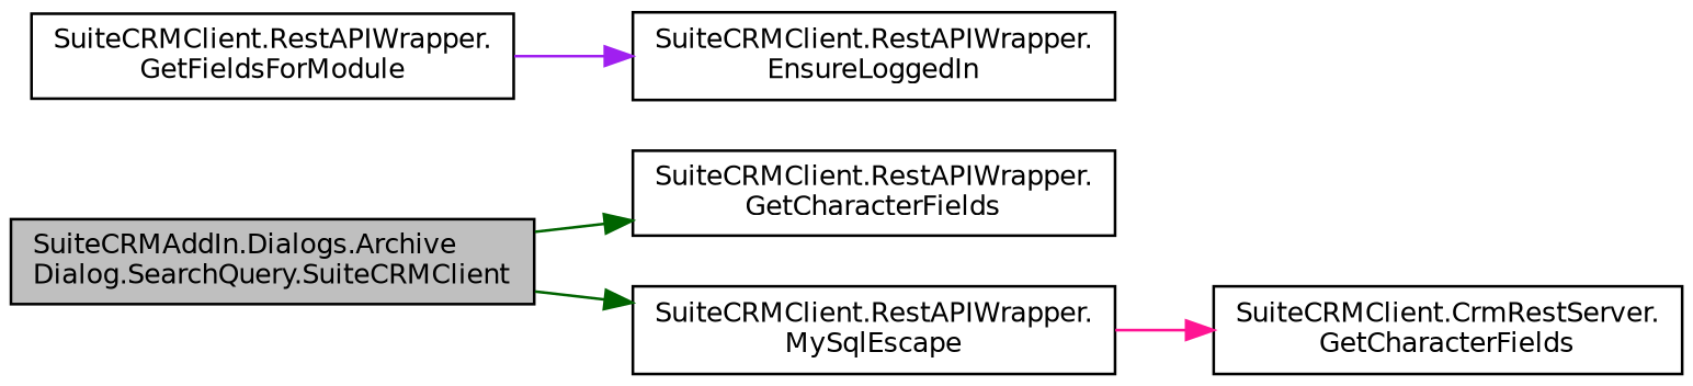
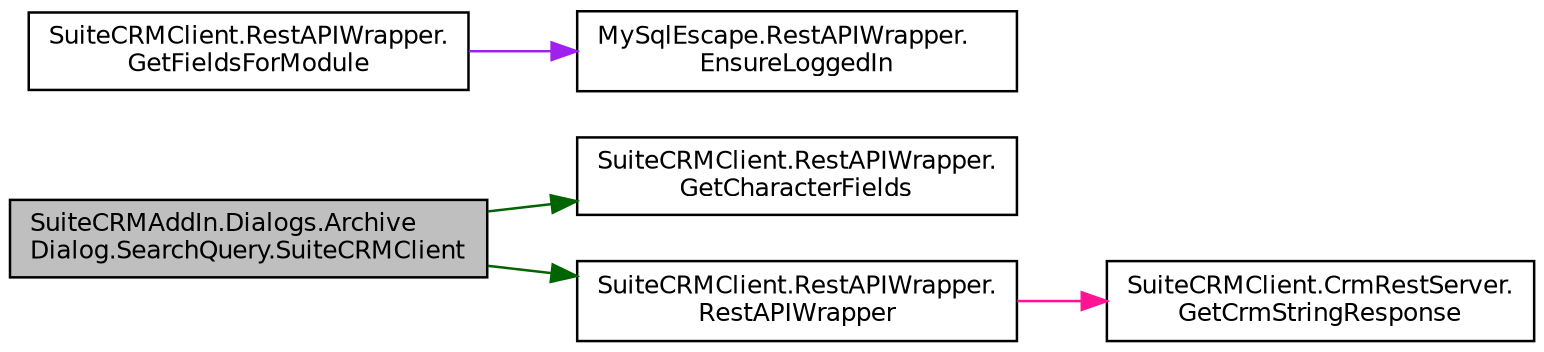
  digraph {
    rankdir=LR
    node [color=black fillcolor=white fontname=Helvetica fontsize=10 shape=record style=filled]
    edge [color=darkgreen fontname=Helvetica fontsize=10 labelfontname=Helvetica labelfontsize=10 style=solid]
    n1 [fillcolor=grey75 fontcolor=black height=0.2 label="SuiteCRMAddIn.Dialogs.Archive\lDialog.SearchQuery.SuiteCRMClient" width=0.4]
    n2 [height=0.2 label="SuiteCRMClient.RestAPIWrapper.\lGetCharacterFields" width=0.4]
-   n3 [height=0.2 label="SuiteCRMClient.RestAPIWrapper.\lMySqlEscape" width=0.4]
-   n4 [height=0.2 label="SuiteCRMClient.CrmRestServer.\lGetCharacterFields" width=0.4]
+   n3 [height=0.2 label="SuiteCRMClient.RestAPIWrapper.\lRestAPIWrapper" width=0.4]
+   n4 [height=0.2 label="SuiteCRMClient.CrmRestServer.\lGetCrmStringResponse" width=0.4]
    n5 [height=0.2 label="SuiteCRMClient.RestAPIWrapper.\lGetFieldsForModule" width=0.4]
-   n6 [height=0.2 label="SuiteCRMClient.RestAPIWrapper.\lEnsureLoggedIn" width=0.4]
+   n6 [height=0.2 label="MySqlEscape.RestAPIWrapper.\lEnsureLoggedIn" width=0.4]
    n1 -> n2
    n1 -> n3
    n3 -> n4 [color=deeppink]
    n5 -> n6 [color=purple]
  }
